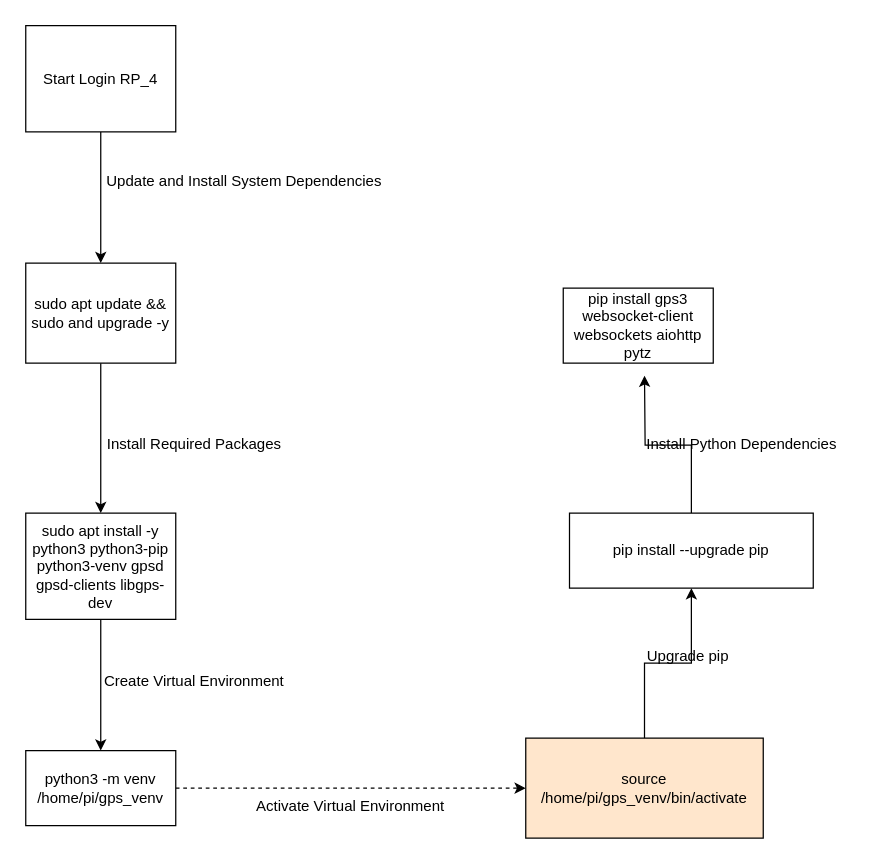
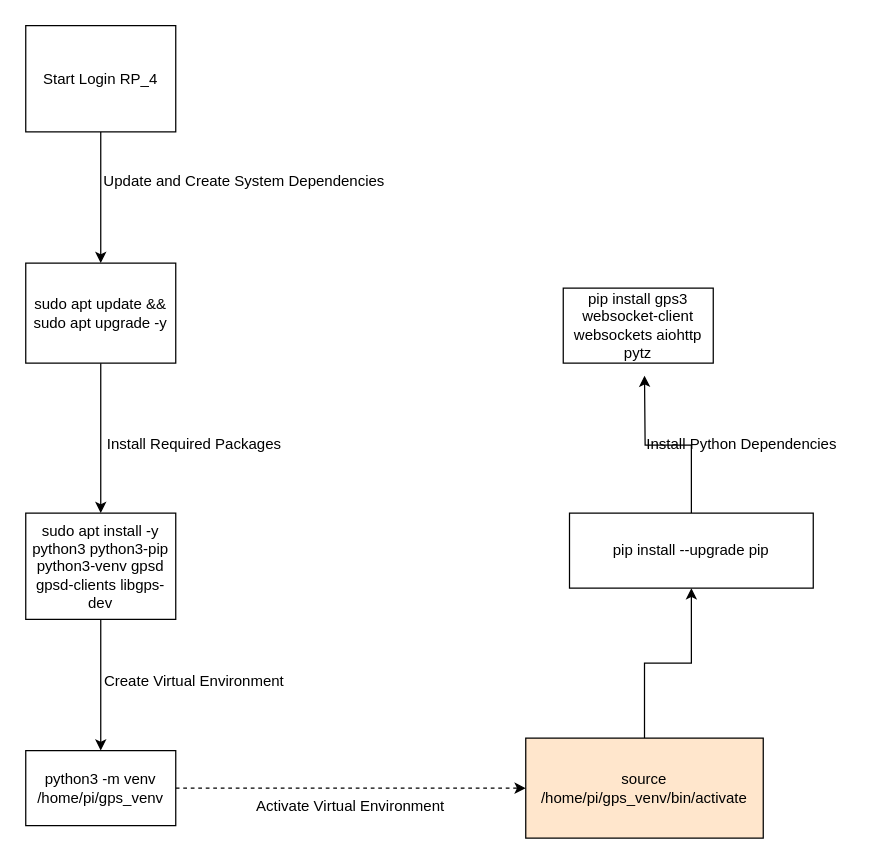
  <mxCell id="0" />
  <mxCell id="1" parent="0" />
  <mxCell id="2" style="edgeStyle=orthogonalEdgeStyle;rounded=0;orthogonalLoop=1;jettySize=auto;html=1;exitX=0.5;exitY=1;exitDx=0;exitDy=0;entryX=0.5;entryY=0;entryDx=0;entryDy=0;" edge="1" parent="1" source="3" target="5"><mxGeometry relative="1" as="geometry" /></mxCell>
  <mxCell id="3" value="Start Login RP_4" style="rounded=0;whiteSpace=wrap;html=1;" vertex="1" parent="1"><mxGeometry x="20" y="20" width="120" height="85" as="geometry" /></mxCell>
  <mxCell id="4" value="" style="edgeStyle=orthogonalEdgeStyle;rounded=0;orthogonalLoop=1;jettySize=auto;html=1;" edge="1" parent="1" source="5" target="9"><mxGeometry relative="1" as="geometry" /></mxCell>
- <mxCell id="5" value="sudo apt update &amp;amp;&amp;amp; sudo and upgrade -y" style="rounded=0;whiteSpace=wrap;html=1;" vertex="1" parent="1"><mxGeometry x="20" y="210" width="120" height="80" as="geometry" /></mxCell>
- <mxCell id="6" value="&lt;p style=&quot;white-space-collapse: preserve;&quot; dir=&quot;auto&quot;&gt;Update and Install System Dependencies&lt;/p&gt;" style="text;html=1;align=center;verticalAlign=middle;whiteSpace=wrap;rounded=0;" vertex="1" parent="1"><mxGeometry x="60" y="130" width="270" height="30" as="geometry" /></mxCell>
+ <mxCell id="5" value="sudo apt update &amp;amp;&amp;amp; sudo apt upgrade -y" style="rounded=0;whiteSpace=wrap;html=1;" vertex="1" parent="1"><mxGeometry x="20" y="210" width="120" height="80" as="geometry" /></mxCell>
+ <mxCell id="6" value="&lt;p style=&quot;white-space-collapse: preserve;&quot; dir=&quot;auto&quot;&gt;Update and Create System Dependencies&lt;/p&gt;" style="text;html=1;align=center;verticalAlign=middle;whiteSpace=wrap;rounded=0;" vertex="1" parent="1"><mxGeometry x="60" y="130" width="270" height="30" as="geometry" /></mxCell>
  <mxCell id="7" value="&lt;p style=&quot;white-space-collapse: preserve;&quot; dir=&quot;auto&quot;&gt;Install Required Packages&lt;/p&gt;" style="text;html=1;align=center;verticalAlign=middle;whiteSpace=wrap;rounded=0;" vertex="1" parent="1"><mxGeometry x="30" y="340" width="250" height="30" as="geometry" /></mxCell>
  <mxCell id="8" value="" style="edgeStyle=orthogonalEdgeStyle;rounded=0;orthogonalLoop=1;jettySize=auto;html=1;" edge="1" parent="1" source="9" target="12"><mxGeometry relative="1" as="geometry" /></mxCell>
  <mxCell id="9" value="sudo apt install -y python3 python3-pip python3-venv gpsd gpsd-clients libgps-dev" style="rounded=0;whiteSpace=wrap;html=1;" vertex="1" parent="1"><mxGeometry x="20" y="410" width="120" height="85" as="geometry" /></mxCell>
  <mxCell id="10" value="&lt;p style=&quot;white-space-collapse: preserve;&quot; dir=&quot;auto&quot;&gt;Create Virtual Environment&lt;/p&gt;" style="text;html=1;align=center;verticalAlign=middle;whiteSpace=wrap;rounded=0;" vertex="1" parent="1"><mxGeometry x="75" y="530" width="160" height="30" as="geometry" /></mxCell>
  <mxCell id="11" style="edgeStyle=orthogonalEdgeStyle;rounded=0;orthogonalLoop=1;jettySize=auto;html=1;entryX=0;entryY=0.5;entryDx=0;entryDy=0;dashed=1;" edge="1" parent="1" source="12" target="15"><mxGeometry relative="1" as="geometry" /></mxCell>
  <mxCell id="12" value="python3 -m venv /home/pi/gps_venv" style="rounded=0;whiteSpace=wrap;html=1;" vertex="1" parent="1"><mxGeometry x="20" y="600" width="120" height="60" as="geometry" /></mxCell>
  <mxCell id="13" value="&lt;p style=&quot;white-space-collapse: preserve;&quot; dir=&quot;auto&quot;&gt;Activate Virtual Environment&lt;/p&gt;" style="text;html=1;align=center;verticalAlign=middle;whiteSpace=wrap;rounded=0;" vertex="1" parent="1"><mxGeometry x="180" y="630" width="200" height="30" as="geometry" /></mxCell>
  <mxCell id="14" style="edgeStyle=orthogonalEdgeStyle;rounded=0;orthogonalLoop=1;jettySize=auto;html=1;exitX=0.5;exitY=0;exitDx=0;exitDy=0;entryX=0.5;entryY=1;entryDx=0;entryDy=0;" edge="1" parent="1" source="15" target="18"><mxGeometry relative="1" as="geometry" /></mxCell>
  <mxCell id="15" value="source /home/pi/gps_venv/bin/activate" style="rounded=0;whiteSpace=wrap;html=1;fillColor=#ffe6cc;" vertex="1" parent="1"><mxGeometry x="420" y="590" width="190" height="80" as="geometry" /></mxCell>
- <mxCell id="16" value="&lt;p style=&quot;white-space-collapse: preserve;&quot; dir=&quot;auto&quot;&gt;Upgrade pip&lt;/p&gt;" style="text;html=1;align=center;verticalAlign=middle;whiteSpace=wrap;rounded=0;" vertex="1" parent="1"><mxGeometry x="510" y="510" width="80" height="30" as="geometry" /></mxCell>
  <mxCell id="17" style="edgeStyle=orthogonalEdgeStyle;rounded=0;orthogonalLoop=1;jettySize=auto;html=1;exitX=0.5;exitY=0;exitDx=0;exitDy=0;" edge="1" parent="1" source="18"><mxGeometry relative="1" as="geometry"><mxPoint x="515" y="300" as="targetPoint" /></mxGeometry></mxCell>
  <mxCell id="18" value="pip install --upgrade pip" style="rounded=0;whiteSpace=wrap;html=1;" vertex="1" parent="1"><mxGeometry x="455" y="410" width="195" height="60" as="geometry" /></mxCell>
  <mxCell id="19" value="&lt;p style=&quot;white-space-collapse: preserve;&quot; dir=&quot;auto&quot;&gt;Install Python Dependencies&lt;/p&gt;" style="text;html=1;align=center;verticalAlign=middle;whiteSpace=wrap;rounded=0;" vertex="1" parent="1"><mxGeometry x="493" y="340" width="200" height="30" as="geometry" /></mxCell>
  <mxCell id="20" value="pip install gps3 websocket-client websockets aiohttp pytz" style="rounded=0;whiteSpace=wrap;html=1;" vertex="1" parent="1"><mxGeometry x="450" y="230" width="120" height="60" as="geometry" /></mxCell>
